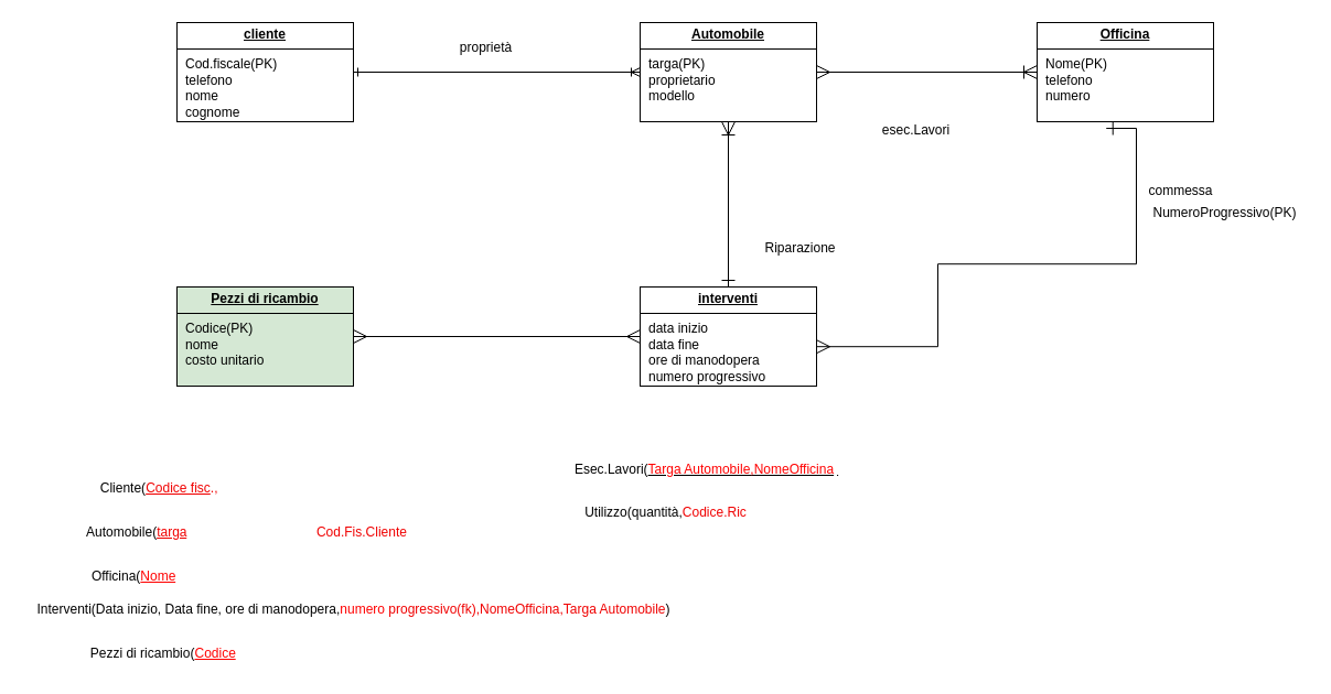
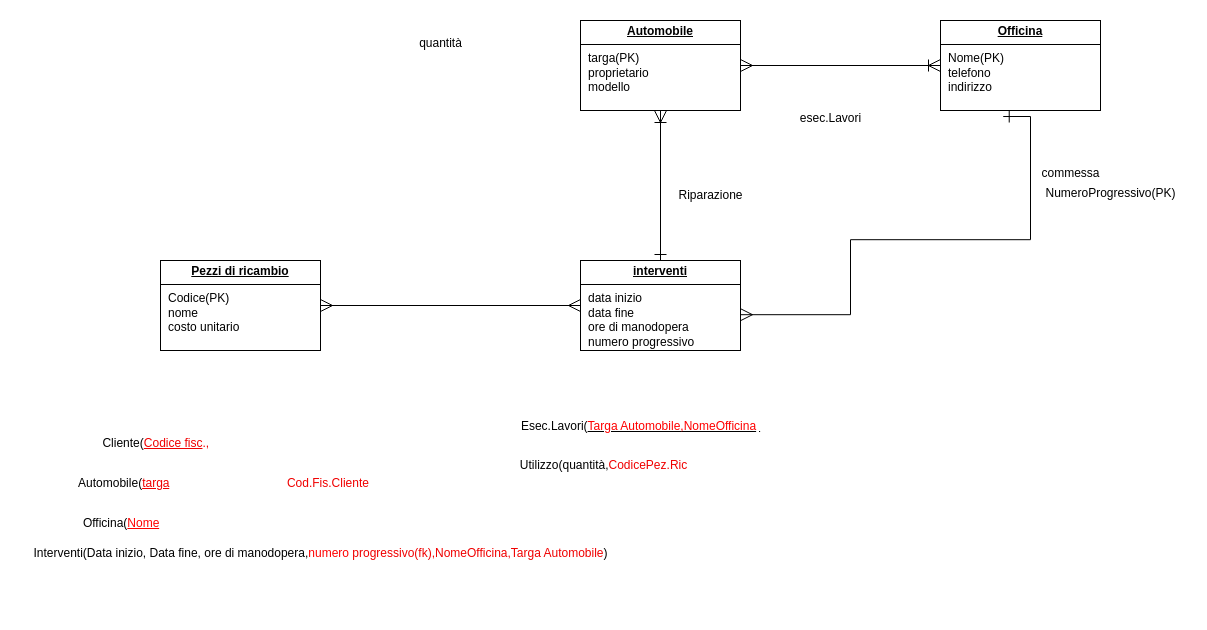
  <mxCell id="0" />
  <mxCell id="1" parent="0" />
  <mxCell id="2" style="edgeStyle=orthogonalEdgeStyle;rounded=0;orthogonalLoop=1;jettySize=auto;html=1;exitX=1;exitY=0.5;exitDx=0;exitDy=0;endArrow=ERoneToMany;endFill=0;startArrow=ERmany;startFill=0;endSize=10;startSize=10;" edge="1" parent="1" source="3" target="10"><mxGeometry relative="1" as="geometry" /></mxCell>
  <mxCell id="3" value="&lt;p style=&quot;margin:0px;margin-top:4px;text-align:center;text-decoration:underline;&quot;&gt;&lt;b&gt;Automobile&lt;/b&gt;&lt;/p&gt;&lt;hr size=&quot;1&quot; style=&quot;border-style:solid;&quot;&gt;&lt;p style=&quot;margin:0px;margin-left:8px;&quot;&gt;targa(PK)&lt;br&gt;proprietario&lt;br&gt;modello&lt;/p&gt;" style="verticalAlign=top;align=left;overflow=fill;html=1;whiteSpace=wrap;" vertex="1" parent="1"><mxGeometry x="580" y="20" width="160" height="90" as="geometry" /></mxCell>
- <mxCell id="4" style="edgeStyle=orthogonalEdgeStyle;rounded=0;orthogonalLoop=1;jettySize=auto;html=1;exitX=1;exitY=0.5;exitDx=0;exitDy=0;entryX=0;entryY=0.5;entryDx=0;entryDy=0;startArrow=ERone;startFill=0;endArrow=ERoneToMany;endFill=0;" edge="1" parent="1" source="5" target="3"><mxGeometry relative="1" as="geometry" /></mxCell>
- <mxCell id="5" value="&lt;p style=&quot;margin:0px;margin-top:4px;text-align:center;text-decoration:underline;&quot;&gt;&lt;b&gt;cliente&lt;/b&gt;&lt;/p&gt;&lt;hr size=&quot;1&quot; style=&quot;border-style:solid;&quot;&gt;&lt;p style=&quot;margin:0px;margin-left:8px;&quot;&gt;Cod.fiscale(PK)&lt;br&gt;telefono&lt;br&gt;nome&lt;/p&gt;&lt;p style=&quot;margin:0px;margin-left:8px;&quot;&gt;cognome&lt;/p&gt;" style="verticalAlign=top;align=left;overflow=fill;html=1;whiteSpace=wrap;" vertex="1" parent="1"><mxGeometry x="160" y="20" width="160" height="90" as="geometry" /></mxCell>
- <mxCell id="6" value="proprietà" style="text;html=1;align=center;verticalAlign=middle;resizable=0;points=[];autosize=1;strokeColor=none;fillColor=none;" vertex="1" parent="1"><mxGeometry x="405" y="28" width="70" height="30" as="geometry" /></mxCell>
+ <mxCell id="6" value="quantità" style="text;html=1;align=center;verticalAlign=middle;resizable=0;points=[];autosize=1;strokeColor=none;fillColor=none;" vertex="1" parent="1"><mxGeometry x="405" y="28" width="70" height="30" as="geometry" /></mxCell>
  <mxCell id="7" style="edgeStyle=orthogonalEdgeStyle;rounded=0;orthogonalLoop=1;jettySize=auto;html=1;exitX=0.5;exitY=0;exitDx=0;exitDy=0;entryX=0.5;entryY=1;entryDx=0;entryDy=0;endArrow=ERoneToMany;endFill=0;startArrow=ERone;startFill=0;endSize=10;startSize=10;" edge="1" parent="1" source="8" target="3"><mxGeometry relative="1" as="geometry" /></mxCell>
  <mxCell id="8" value="&lt;p style=&quot;margin:0px;margin-top:4px;text-align:center;text-decoration:underline;&quot;&gt;&lt;b&gt;interventi&lt;/b&gt;&lt;/p&gt;&lt;hr size=&quot;1&quot; style=&quot;border-style:solid;&quot;&gt;&lt;p style=&quot;margin:0px;margin-left:8px;&quot;&gt;data inizio&lt;br&gt;data fine&lt;br&gt;ore di manodopera&lt;/p&gt;&lt;p style=&quot;margin:0px;margin-left:8px;&quot;&gt;numero progressivo&lt;/p&gt;" style="verticalAlign=top;align=left;overflow=fill;html=1;whiteSpace=wrap;" vertex="1" parent="1"><mxGeometry x="580" y="260" width="160" height="90" as="geometry" /></mxCell>
  <mxCell id="9" style="edgeStyle=orthogonalEdgeStyle;rounded=0;orthogonalLoop=1;jettySize=auto;html=1;entryX=0.5;entryY=0;entryDx=0;entryDy=0;endArrow=ERmany;endFill=0;startArrow=ERone;startFill=0;exitX=0.392;exitY=0.998;exitDx=0;exitDy=0;exitPerimeter=0;endSize=10;startSize=10;" edge="1" parent="1"><mxGeometry relative="1" as="geometry"><mxPoint x="1002.72" y="116.02" as="sourcePoint" /><mxPoint x="740" y="314.2" as="targetPoint" /><Array as="points"><mxPoint x="1030" y="116.2" /><mxPoint x="1030" y="239.2" /><mxPoint x="850" y="239.2" /><mxPoint x="850" y="314.2" /></Array></mxGeometry></mxCell>
- <mxCell id="10" value="&lt;p style=&quot;margin:0px;margin-top:4px;text-align:center;text-decoration:underline;&quot;&gt;&lt;b&gt;Officina&lt;/b&gt;&lt;/p&gt;&lt;hr size=&quot;1&quot; style=&quot;border-style:solid;&quot;&gt;&lt;p style=&quot;margin:0px;margin-left:8px;&quot;&gt;Nome(PK)&lt;br&gt;telefono&lt;br&gt;numero&lt;/p&gt;" style="verticalAlign=top;align=left;overflow=fill;html=1;whiteSpace=wrap;" vertex="1" parent="1"><mxGeometry x="940" y="20" width="160" height="90" as="geometry" /></mxCell>
+ <mxCell id="10" value="&lt;p style=&quot;margin:0px;margin-top:4px;text-align:center;text-decoration:underline;&quot;&gt;&lt;b&gt;Officina&lt;/b&gt;&lt;/p&gt;&lt;hr size=&quot;1&quot; style=&quot;border-style:solid;&quot;&gt;&lt;p style=&quot;margin:0px;margin-left:8px;&quot;&gt;Nome(PK)&lt;br&gt;telefono&lt;br&gt;indirizzo&lt;/p&gt;" style="verticalAlign=top;align=left;overflow=fill;html=1;whiteSpace=wrap;" vertex="1" parent="1"><mxGeometry x="940" y="20" width="160" height="90" as="geometry" /></mxCell>
  <mxCell id="11" value="esec.Lavori" style="text;html=1;align=center;verticalAlign=middle;resizable=0;points=[];autosize=1;strokeColor=none;fillColor=none;" vertex="1" parent="1"><mxGeometry x="790" y="103" width="80" height="30" as="geometry" /></mxCell>
  <mxCell id="12" value="commessa" style="text;html=1;align=center;verticalAlign=middle;resizable=0;points=[];autosize=1;strokeColor=none;fillColor=none;" vertex="1" parent="1"><mxGeometry x="1030" y="158" width="80" height="30" as="geometry" /></mxCell>
- <mxCell id="13" value="Riparazione" style="text;html=1;align=center;verticalAlign=middle;resizable=0;points=[];autosize=1;strokeColor=none;fillColor=none;" vertex="1" parent="1"><mxGeometry x="680" y="210" width="90" height="30" as="geometry" /></mxCell>
+ <mxCell id="13" value="Riparazione" style="text;html=1;align=center;verticalAlign=middle;resizable=0;points=[];autosize=1;strokeColor=none;fillColor=none;" vertex="1" parent="1"><mxGeometry x="665" y="180" width="90" height="30" as="geometry" /></mxCell>
  <mxCell id="14" value="NumeroProgressivo(PK)" style="text;html=1;align=center;verticalAlign=middle;resizable=0;points=[];autosize=1;strokeColor=none;fillColor=none;" vertex="1" parent="1"><mxGeometry x="1035" y="178" width="150" height="30" as="geometry" /></mxCell>
  <mxCell id="15" style="edgeStyle=orthogonalEdgeStyle;rounded=0;orthogonalLoop=1;jettySize=auto;html=1;exitX=1;exitY=0.5;exitDx=0;exitDy=0;entryX=0;entryY=0.5;entryDx=0;entryDy=0;endArrow=ERmany;endFill=0;startArrow=ERmany;startFill=0;endSize=10;startSize=10;" edge="1" parent="1" source="16" target="8"><mxGeometry relative="1" as="geometry" /></mxCell>
- <mxCell id="16" value="&lt;p style=&quot;margin:0px;margin-top:4px;text-align:center;text-decoration:underline;&quot;&gt;&lt;b&gt;Pezzi di ricambio&lt;/b&gt;&lt;/p&gt;&lt;hr size=&quot;1&quot; style=&quot;border-style:solid;&quot;&gt;&lt;p style=&quot;margin:0px;margin-left:8px;&quot;&gt;Codice(PK)&lt;br&gt;nome&lt;br&gt;costo unitario&lt;/p&gt;" style="verticalAlign=top;align=left;overflow=fill;html=1;whiteSpace=wrap;fillColor=#d5e8d4;" vertex="1" parent="1"><mxGeometry x="160" y="260" width="160" height="90" as="geometry" /></mxCell>
- <mxCell id="17" value="Cliente(&lt;font color=&quot;#f00000&quot;&gt;&lt;u&gt;Codice fisc&lt;/u&gt;.,&lt;/font&gt;&lt;font color=&quot;#ffffff&quot;&gt;telefono,nome,cognome)&lt;/font&gt;" style="text;html=1;align=center;verticalAlign=middle;resizable=0;points=[];autosize=1;strokeColor=none;fillColor=none;" vertex="1" parent="1"><mxGeometry x="80" y="428" width="260" height="30" as="geometry" /></mxCell>
+ <mxCell id="16" value="&lt;p style=&quot;margin:0px;margin-top:4px;text-align:center;text-decoration:underline;&quot;&gt;&lt;b&gt;Pezzi di ricambio&lt;/b&gt;&lt;/p&gt;&lt;hr size=&quot;1&quot; style=&quot;border-style:solid;&quot;&gt;&lt;p style=&quot;margin:0px;margin-left:8px;&quot;&gt;Codice(PK)&lt;br&gt;nome&lt;br&gt;costo unitario&lt;/p&gt;" style="verticalAlign=top;align=left;overflow=fill;html=1;whiteSpace=wrap;" vertex="1" parent="1"><mxGeometry x="160" y="260" width="160" height="90" as="geometry" /></mxCell>
+ <mxCell id="17" value="Cliente(&lt;font color=&quot;#f00000&quot;&gt;&lt;u&gt;Codice fisc&lt;/u&gt;.,&lt;/font&gt;&lt;font color=&quot;#ffffff&quot;&gt;fine,nome,cognome)&lt;/font&gt;" style="text;html=1;align=center;verticalAlign=middle;resizable=0;points=[];autosize=1;strokeColor=none;fillColor=none;" vertex="1" parent="1"><mxGeometry x="80" y="428" width="260" height="30" as="geometry" /></mxCell>
  <mxCell id="18" value="Automobile(&lt;font style=&quot;&quot; color=&quot;#f00000&quot;&gt;&lt;u&gt;targa&lt;/u&gt;&lt;/font&gt;&lt;font style=&quot;&quot; color=&quot;#ffffff&quot;&gt;&lt;u&gt;,&lt;/u&gt;Proprietario, modello,&lt;/font&gt;&lt;font style=&quot;&quot; color=&quot;#f00000&quot;&gt;Cod.Fis.Cliente&lt;/font&gt;&lt;font style=&quot;text-decoration-line: underline;&quot; color=&quot;#ffffff&quot;&gt;)&lt;/font&gt;" style="text;html=1;align=center;verticalAlign=middle;resizable=0;points=[];autosize=1;strokeColor=none;fillColor=none;" vertex="1" parent="1"><mxGeometry x="65" y="468" width="320" height="30" as="geometry" /></mxCell>
  <mxCell id="19" value="Officina(&lt;font style=&quot;text-decoration-line: underline;&quot; color=&quot;#ff0000&quot;&gt;Nome&lt;/font&gt;&lt;font style=&quot;&quot; color=&quot;#ffffff&quot;&gt;&lt;u&gt;,&lt;/u&gt;telefono,ricambio&lt;u&gt;)&lt;/u&gt;&lt;/font&gt;" style="text;html=1;align=center;verticalAlign=middle;resizable=0;points=[];autosize=1;strokeColor=none;fillColor=none;" vertex="1" parent="1"><mxGeometry x="70" y="508" width="200" height="30" as="geometry" /></mxCell>
  <mxCell id="20" value="Interventi(Data inizio, Data fine, ore di manodopera,&lt;font color=&quot;#ff0000&quot;&gt;numero&lt;/font&gt;&lt;font color=&quot;#f00000&quot;&gt; progressivo(fk),NomeOfficina,Targa Automobile&lt;/font&gt;)" style="text;html=1;align=center;verticalAlign=middle;resizable=0;points=[];autosize=1;strokeColor=none;fillColor=none;" vertex="1" parent="1"><mxGeometry x="20" y="538" width="600" height="30" as="geometry" /></mxCell>
- <mxCell id="21" value="Pezzi di ricambio(&lt;font style=&quot;text-decoration-line: underline;&quot; color=&quot;#ff0000&quot;&gt;Codice&lt;/font&gt;&lt;font style=&quot;&quot; color=&quot;#ffffff&quot;&gt;&lt;u&gt;,&lt;/u&gt;nome, costo unitario&lt;u&gt;)&lt;/u&gt;&lt;/font&gt;" style="text;html=1;align=center;verticalAlign=middle;resizable=0;points=[];autosize=1;strokeColor=none;fillColor=none;" vertex="1" parent="1"><mxGeometry x="70" y="578" width="270" height="30" as="geometry" /></mxCell>
  <mxCell id="22" value="Esec.Lavori(&lt;u style=&quot;&quot;&gt;&lt;font color=&quot;#ff0000&quot;&gt;Targa Automobile,NomeOfficina&lt;/font&gt;&lt;font color=&quot;#ffffff&quot;&gt;)&lt;/font&gt;&lt;/u&gt;&lt;div&gt;&lt;u style=&quot;&quot;&gt;&lt;font color=&quot;#ffffff&quot;&gt;&lt;br&gt;&lt;/font&gt;&lt;/u&gt;&lt;/div&gt;" style="text;html=1;align=center;verticalAlign=middle;resizable=0;points=[];autosize=1;strokeColor=none;fillColor=none;" vertex="1" parent="1"><mxGeometry x="510" y="413" width="260" height="40" as="geometry" /></mxCell>
- <mxCell id="23" value="Utilizzo(quantità,&lt;font color=&quot;#f00000&quot;&gt;Codice.Ric&lt;/font&gt;&lt;font color=&quot;#ffffff&quot;&gt;)&lt;/font&gt;" style="text;html=1;align=center;verticalAlign=middle;resizable=0;points=[];autosize=1;strokeColor=none;fillColor=none;" vertex="1" parent="1"><mxGeometry x="510" y="450" width="190" height="30" as="geometry" /></mxCell>
+ <mxCell id="23" value="Utilizzo(quantità,&lt;font color=&quot;#f00000&quot;&gt;CodicePez.Ric&lt;/font&gt;&lt;font color=&quot;#ffffff&quot;&gt;)&lt;/font&gt;" style="text;html=1;align=center;verticalAlign=middle;resizable=0;points=[];autosize=1;strokeColor=none;fillColor=none;" vertex="1" parent="1"><mxGeometry x="510" y="450" width="190" height="30" as="geometry" /></mxCell>
